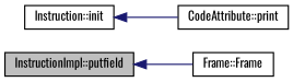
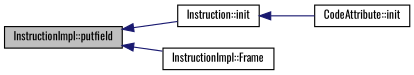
  digraph {
    fontname=Oswald
    rankdir=LR
    node [color=black fillcolor=white fontname=Oswald fontsize=10 shape=record style=filled]
    edge [color=midnightblue dir=back fontname=Oswald fontsize=10 labelfontname=Helvetica labelfontsize=10 style=solid]
    n1 [fillcolor=grey75 fontcolor=black height=0.2 label="InstructionImpl::putfield" width=0.4]
    n2 [height=0.2 label="Instruction::init" width=0.4]
-   n3 [height=0.2 label="Frame::Frame" width=0.4]
-   n4 [height=0.2 label="CodeAttribute::print" width=0.4]
+   n3 [height=0.2 label="InstructionImpl::Frame" width=0.4]
+   n4 [height=0.2 label="CodeAttribute::init" width=0.4]
+   n1 -> n2
    n1 -> n3
    n2 -> n4
  }
